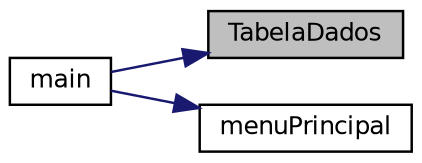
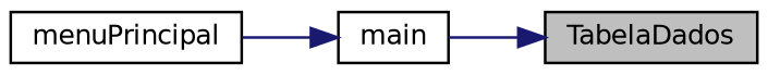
  digraph {
    rankdir=RL
    node [color=black fillcolor=white fontname=Helvetica fontsize=10 shape=record style=filled]
    edge [color=midnightblue dir=back fontname=Helvetica fontsize=10 labelfontname=Helvetica labelfontsize=10 style=solid]
    n1 [fillcolor=grey75 fontcolor=black height=0.2 label=TabelaDados width=0.4]
    n2 [height=0.2 label=main width=0.4]
    n3 [height=0.2 label=menuPrincipal width=0.4]
    n1 -> n2
-   n3 -> n2
+   n2 -> n3
  }
